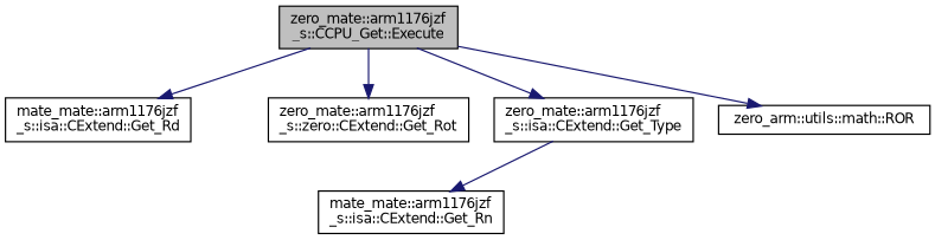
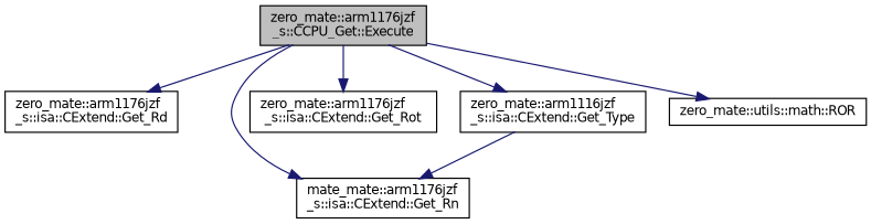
  digraph {
    rankdir=TB
    node [color=black fontname=Helvetica fontsize=10 shape=record]
    edge [color=midnightblue fontname=Helvetica fontsize=10 labelfontname=Helvetica labelfontsize=10 style=solid]
    n1 [fillcolor=grey75 fontcolor=black height=0.2 label="zero_mate::arm1176jzf\l_s::CCPU_Get::Execute" style=filled width=0.4]
-   n2 [height=0.2 label="mate_mate::arm1176jzf\l_s::isa::CExtend::Get_Rd" width=0.4]
+   n2 [height=0.2 label="zero_mate::arm1176jzf\l_s::isa::CExtend::Get_Rd" width=0.4]
    n3 [height=0.2 label="mate_mate::arm1176jzf\l_s::isa::CExtend::Get_Rn" width=0.4]
-   n4 [height=0.2 label="zero_mate::arm1176jzf\l_s::zero::CExtend::Get_Rot" width=0.4]
-   n5 [height=0.2 label="zero_mate::arm1176jzf\l_s::isa::CExtend::Get_Type" width=0.4]
-   n6 [height=0.2 label="zero_arm::utils::math::ROR" width=0.4]
+   n4 [height=0.2 label="zero_mate::arm1176jzf\l_s::isa::CExtend::Get_Rot" width=0.4]
+   n5 [height=0.2 label="zero_mate::arm1116jzf\l_s::isa::CExtend::Get_Type" width=0.4]
+   n6 [height=0.2 label="zero_mate::utils::math::ROR" width=0.4]
    n1 -> n2
+   n1 -> n3
    n1 -> n4
    n1 -> n5
    n1 -> n6
    n5 -> n3
  }
